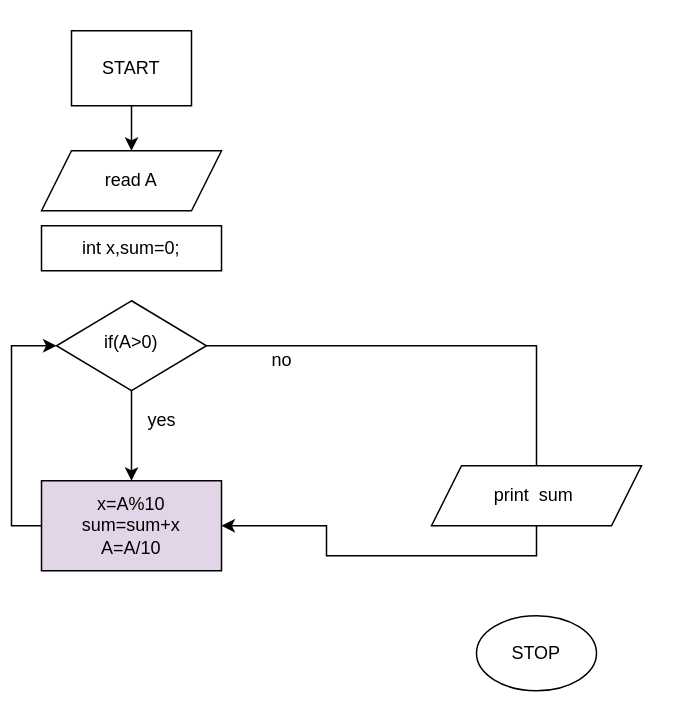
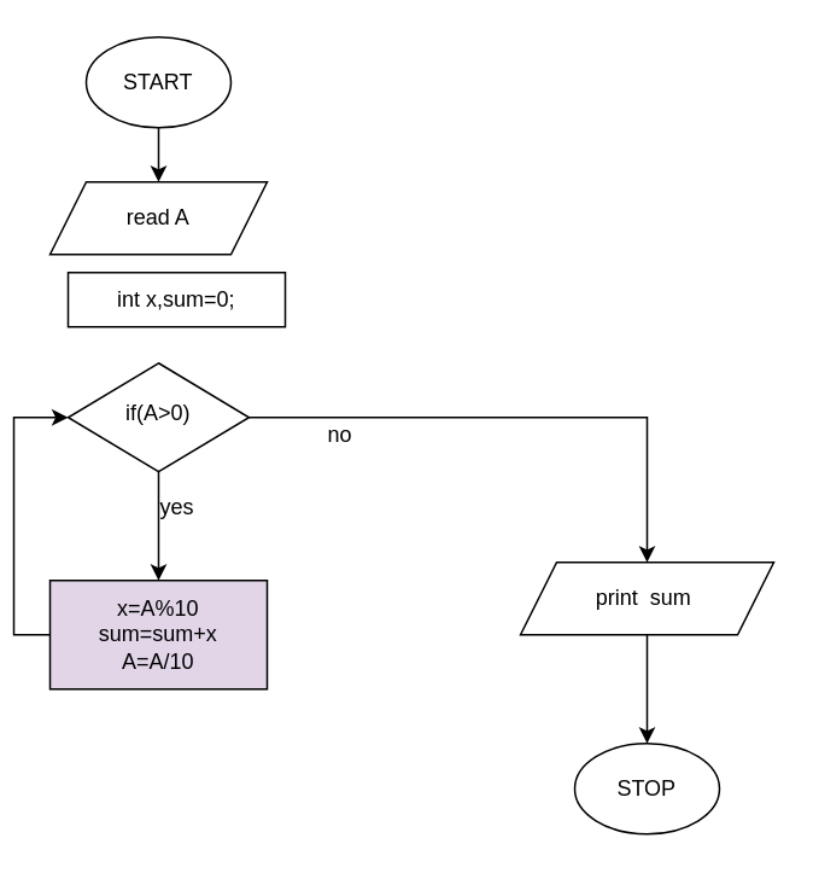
  <mxCell id="0" />
  <mxCell id="1" parent="0" />
  <mxCell id="2" value="if(A&amp;gt;0)" style="rhombus;whiteSpace=wrap;html=1;shadow=0;fontFamily=Helvetica;fontSize=12;align=center;strokeWidth=1;spacing=6;spacingTop=-4;" vertex="1" parent="1"><mxGeometry x="30" y="200" width="100" height="60" as="geometry" /></mxCell>
  <mxCell id="3" style="edgeStyle=orthogonalEdgeStyle;rounded=0;orthogonalLoop=1;jettySize=auto;html=1;entryX=0.5;entryY=0;entryDx=0;entryDy=0;" edge="1" parent="1" source="4"><mxGeometry relative="1" as="geometry"><mxPoint x="80" y="100" as="targetPoint" /></mxGeometry></mxCell>
- <mxCell id="4" value="START" style="whiteSpace=wrap;html=1;rounded=0;" vertex="1" parent="1"><mxGeometry x="40" y="20" width="80" height="50" as="geometry" /></mxCell>
+ <mxCell id="4" value="START" style="ellipse;whiteSpace=wrap;html=1;" vertex="1" parent="1"><mxGeometry x="40" y="20" width="80" height="50" as="geometry" /></mxCell>
  <mxCell id="5" value="STOP" style="ellipse;whiteSpace=wrap;html=1;" vertex="1" parent="1"><mxGeometry x="310" y="410" width="80" height="50" as="geometry" /></mxCell>
  <mxCell id="6" value="&lt;span&gt;read A&lt;/span&gt;" style="shape=parallelogram;perimeter=parallelogramPerimeter;whiteSpace=wrap;html=1;fixedSize=1;" vertex="1" parent="1"><mxGeometry x="20" y="100" width="120" height="40" as="geometry" /></mxCell>
- <mxCell id="7" value="yes" style="text;html=1;align=center;verticalAlign=middle;resizable=0;points=[];autosize=1;" vertex="1" parent="1"><mxGeometry x="85" y="270" width="30" height="20" as="geometry" /></mxCell>
+ <mxCell id="7" value="yes" style="text;html=1;align=center;verticalAlign=middle;resizable=0;points=[];autosize=1;" vertex="1" parent="1"><mxGeometry x="75" y="270" width="30" height="20" as="geometry" /></mxCell>
  <mxCell id="8" style="edgeStyle=orthogonalEdgeStyle;rounded=0;orthogonalLoop=1;jettySize=auto;html=1;entryX=0.5;entryY=0;entryDx=0;entryDy=0;" edge="1" parent="1"><mxGeometry relative="1" as="geometry"><mxPoint x="80" y="330" as="sourcePoint" /><mxPoint x="80" y="340" as="targetPoint" /></mxGeometry></mxCell>
  <mxCell id="9" value="no" style="text;html=1;align=center;verticalAlign=middle;resizable=0;points=[];autosize=1;" vertex="1" parent="1"><mxGeometry x="165" y="230" width="30" height="20" as="geometry" /></mxCell>
- <mxCell id="10" value="int x,sum=0;" style="rounded=0;whiteSpace=wrap;html=1;" vertex="1" parent="1"><mxGeometry x="20" y="150" width="120" height="30" as="geometry" /></mxCell>
+ <mxCell id="10" value="int x,sum=0;" style="rounded=0;whiteSpace=wrap;html=1;" vertex="1" parent="1"><mxGeometry x="30" y="150" width="120" height="30" as="geometry" /></mxCell>
  <mxCell id="11" style="edgeStyle=orthogonalEdgeStyle;rounded=0;orthogonalLoop=1;jettySize=auto;html=1;exitX=0;exitY=0.5;exitDx=0;exitDy=0;entryX=0;entryY=0.5;entryDx=0;entryDy=0;" edge="1" parent="1" source="12" target="2"><mxGeometry relative="1" as="geometry" /></mxCell>
  <mxCell id="12" value="x=A%10&lt;br&gt;sum=sum+x&lt;br&gt;A=A/10" style="rounded=0;whiteSpace=wrap;html=1;fillColor=#e1d5e7;" vertex="1" parent="1"><mxGeometry x="20" y="320" width="120" height="60" as="geometry" /></mxCell>
  <mxCell id="13" style="edgeStyle=orthogonalEdgeStyle;rounded=0;orthogonalLoop=1;jettySize=auto;html=1;exitX=0.5;exitY=1;exitDx=0;exitDy=0;entryX=0.5;entryY=0;entryDx=0;entryDy=0;" edge="1" parent="1" source="2" target="12"><mxGeometry relative="1" as="geometry"><mxPoint x="80" y="260" as="sourcePoint" /><mxPoint x="80" y="340" as="targetPoint" /></mxGeometry></mxCell>
- <mxCell id="14" style="edgeStyle=orthogonalEdgeStyle;rounded=0;orthogonalLoop=1;jettySize=auto;html=1;exitX=0.5;exitY=1;exitDx=0;exitDy=0;" edge="1" parent="1" source="15" target="12"><mxGeometry relative="1" as="geometry" /></mxCell>
+ <mxCell id="14" style="edgeStyle=orthogonalEdgeStyle;rounded=0;orthogonalLoop=1;jettySize=auto;html=1;exitX=0.5;exitY=1;exitDx=0;exitDy=0;" edge="1" parent="1" source="15" target="5"><mxGeometry relative="1" as="geometry" /></mxCell>
  <mxCell id="15" value="&lt;span&gt;print&amp;nbsp; sum&amp;nbsp;&lt;/span&gt;" style="shape=parallelogram;perimeter=parallelogramPerimeter;whiteSpace=wrap;html=1;fixedSize=1;" vertex="1" parent="1"><mxGeometry x="280" y="310" width="140" height="40" as="geometry" /></mxCell>
- <mxCell id="16" style="edgeStyle=orthogonalEdgeStyle;rounded=0;orthogonalLoop=1;jettySize=auto;html=1;exitX=1;exitY=0.5;exitDx=0;exitDy=0;endArrow=none;" edge="1" parent="1" source="2" target="15"><mxGeometry relative="1" as="geometry"><mxPoint x="350" y="442" as="targetPoint" /><mxPoint x="130" y="230" as="sourcePoint" /></mxGeometry></mxCell>
+ <mxCell id="16" style="edgeStyle=orthogonalEdgeStyle;rounded=0;orthogonalLoop=1;jettySize=auto;html=1;exitX=1;exitY=0.5;exitDx=0;exitDy=0;" edge="1" parent="1" source="2" target="15"><mxGeometry relative="1" as="geometry"><mxPoint x="350" y="442" as="targetPoint" /><mxPoint x="130" y="230" as="sourcePoint" /></mxGeometry></mxCell>
